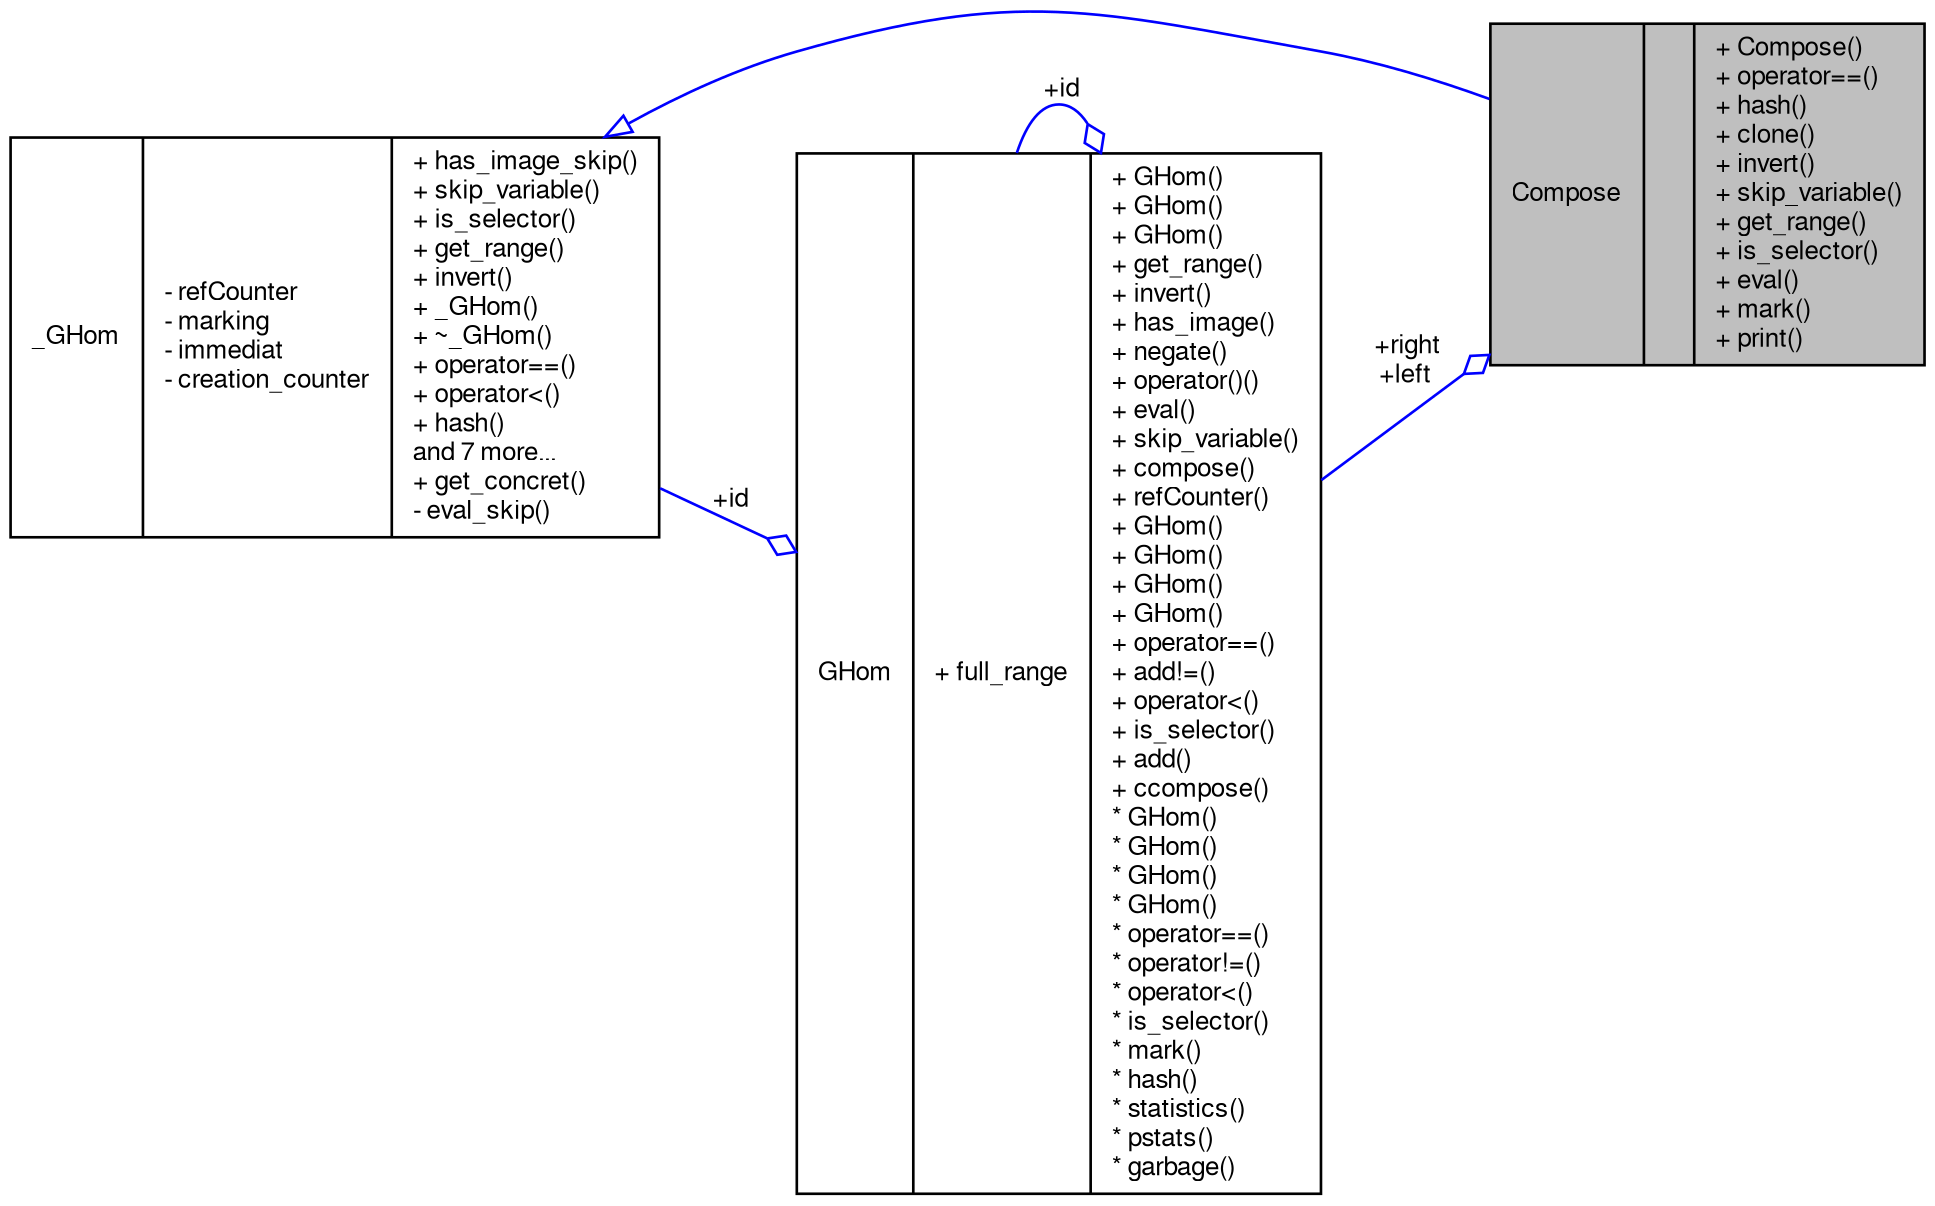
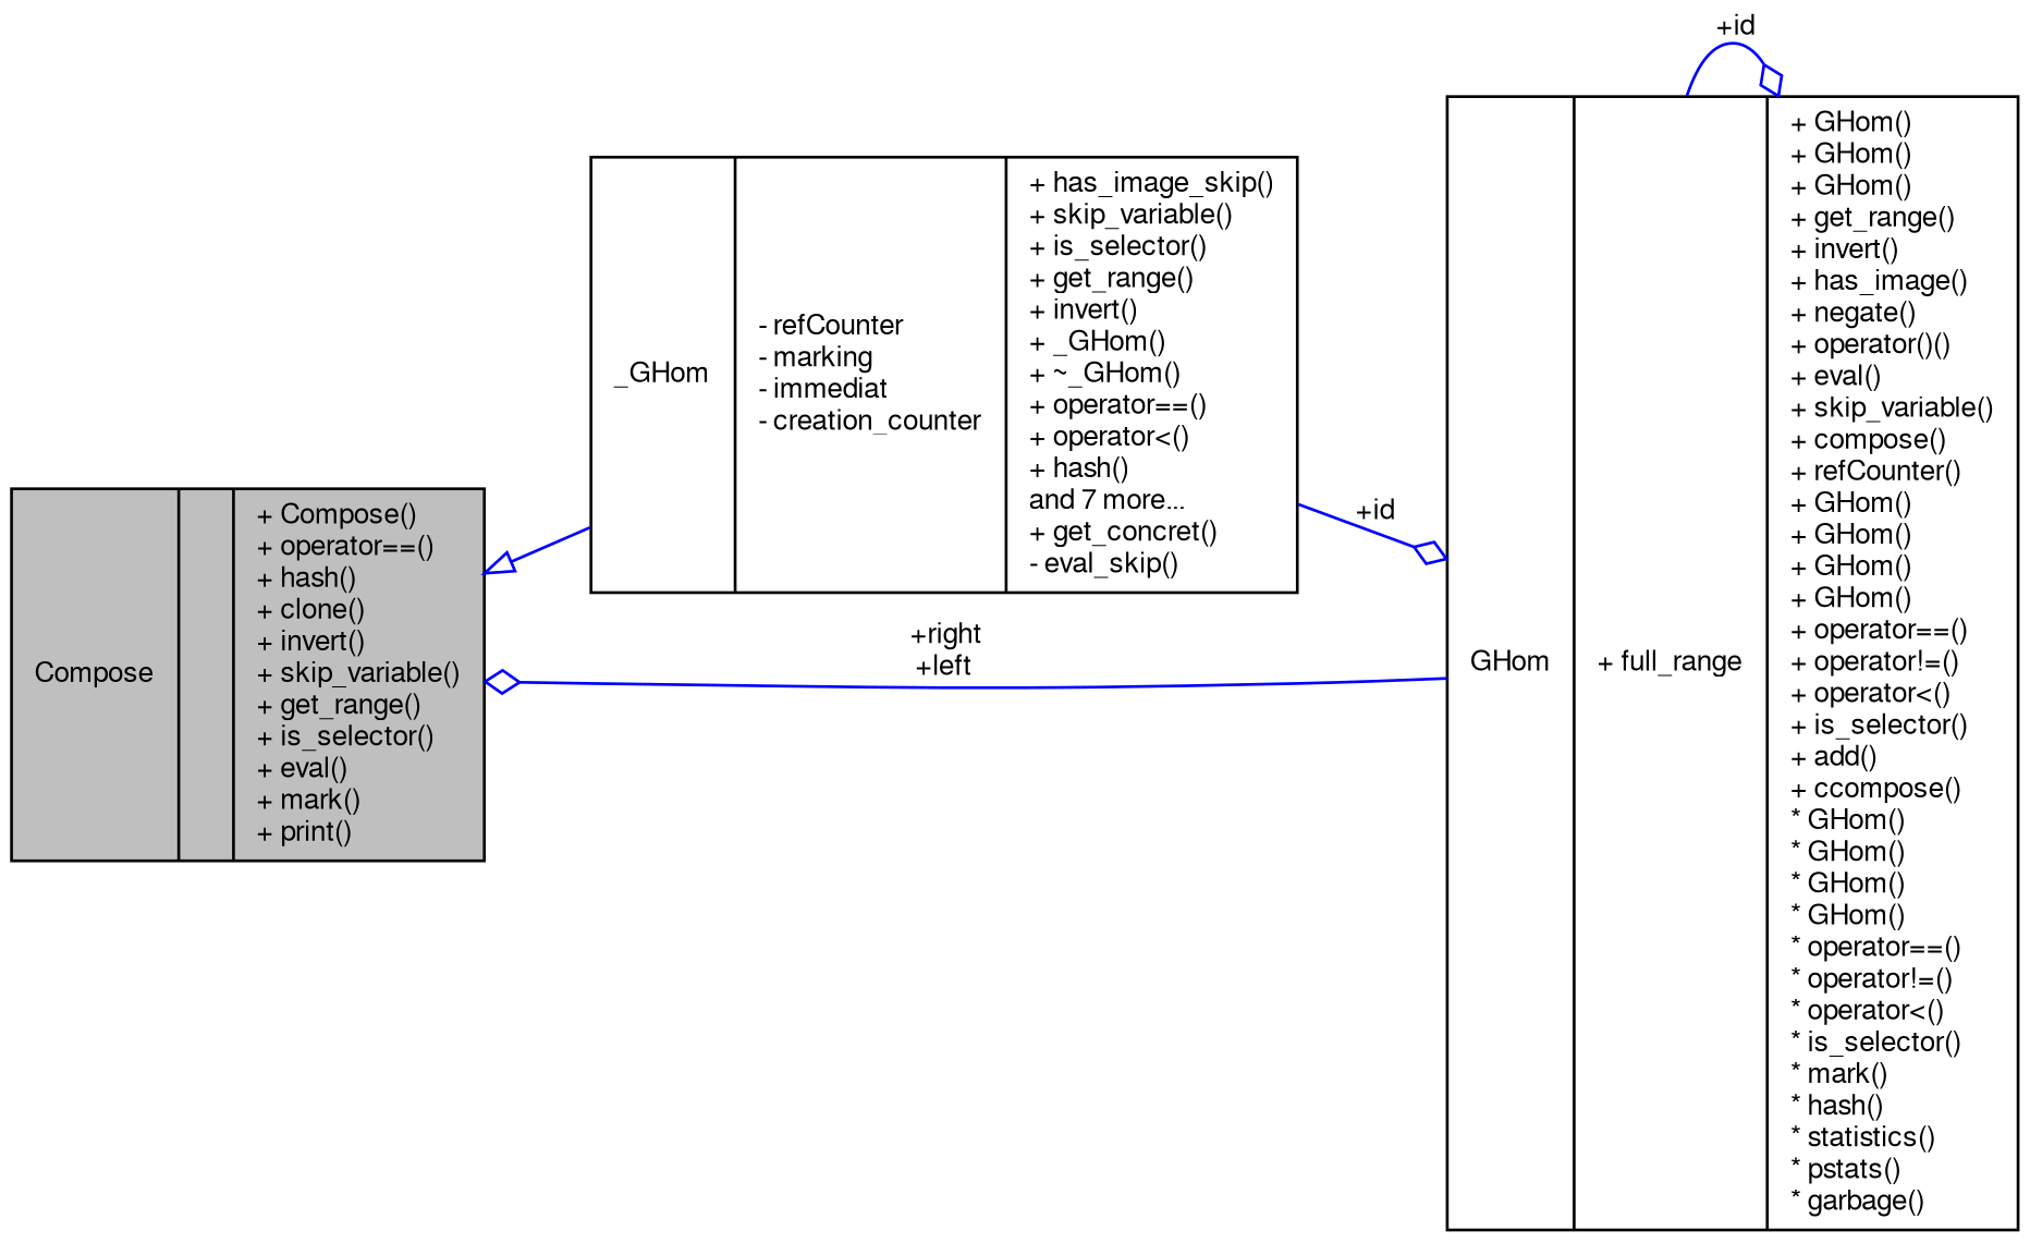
  digraph {
    rankdir=LR
    node [color=black fillcolor=white fontname=FreeSans fontsize=10 shape=record style=filled]
    edge [color=blue fontname=FreeSans fontsize=10 labelfontname=FreeSans labelfontsize=10 style=solid arrowhead=odiamond]
    n1 [fillcolor=grey75 fontcolor=black height=0.2 label="{Compose\n||+ Compose()\l+ operator==()\l+ hash()\l+ clone()\l+ invert()\l+ skip_variable()\l+ get_range()\l+ is_selector()\l+ eval()\l+ mark()\l+ print()\l}" width=0.4]
    n2 [height=0.2 label="{_GHom\n|- refCounter\l- marking\l- immediat\l- creation_counter\l|+ has_image_skip()\l+ skip_variable()\l+ is_selector()\l+ get_range()\l+ invert()\l+ _GHom()\l+ ~_GHom()\l+ operator==()\l+ operator\<()\l+ hash()\land 7 more...\l+ get_concret()\l- eval_skip()\l}" width=0.4]
-   n3 [height=0.2 label="{GHom\n|+ full_range\l|+ GHom()\l+ GHom()\l+ GHom()\l+ get_range()\l+ invert()\l+ has_image()\l+ negate()\l+ operator()()\l+ eval()\l+ skip_variable()\l+ compose()\l+ refCounter()\l+ GHom()\l+ GHom()\l+ GHom()\l+ GHom()\l+ operator==()\l+ add!=()\l+ operator\<()\l+ is_selector()\l+ add()\l+ ccompose()\l* GHom()\l* GHom()\l* GHom()\l* GHom()\l* operator==()\l* operator!=()\l* operator\<()\l* is_selector()\l* mark()\l* hash()\l* statistics()\l* pstats()\l* garbage()\l}" width=0.4]
-   n2 -> n1 [arrowtail=onormal dir=back arrowhead=""]
+   n3 [height=0.2 label="{GHom\n|+ full_range\l|+ GHom()\l+ GHom()\l+ GHom()\l+ get_range()\l+ invert()\l+ has_image()\l+ negate()\l+ operator()()\l+ eval()\l+ skip_variable()\l+ compose()\l+ refCounter()\l+ GHom()\l+ GHom()\l+ GHom()\l+ GHom()\l+ operator==()\l+ operator!=()\l+ operator\<()\l+ is_selector()\l+ add()\l+ ccompose()\l* GHom()\l* GHom()\l* GHom()\l* GHom()\l* operator==()\l* operator!=()\l* operator\<()\l* is_selector()\l* mark()\l* hash()\l* statistics()\l* pstats()\l* garbage()\l}" width=0.4]
+   n1 -> n2 [arrowtail=onormal dir=back arrowhead=""]
    n2 -> n3 [label=" +id"]
    n3 -> n1 [label=" +right\n+left"]
    n3 -> n3 [label=" +id"]
  }
